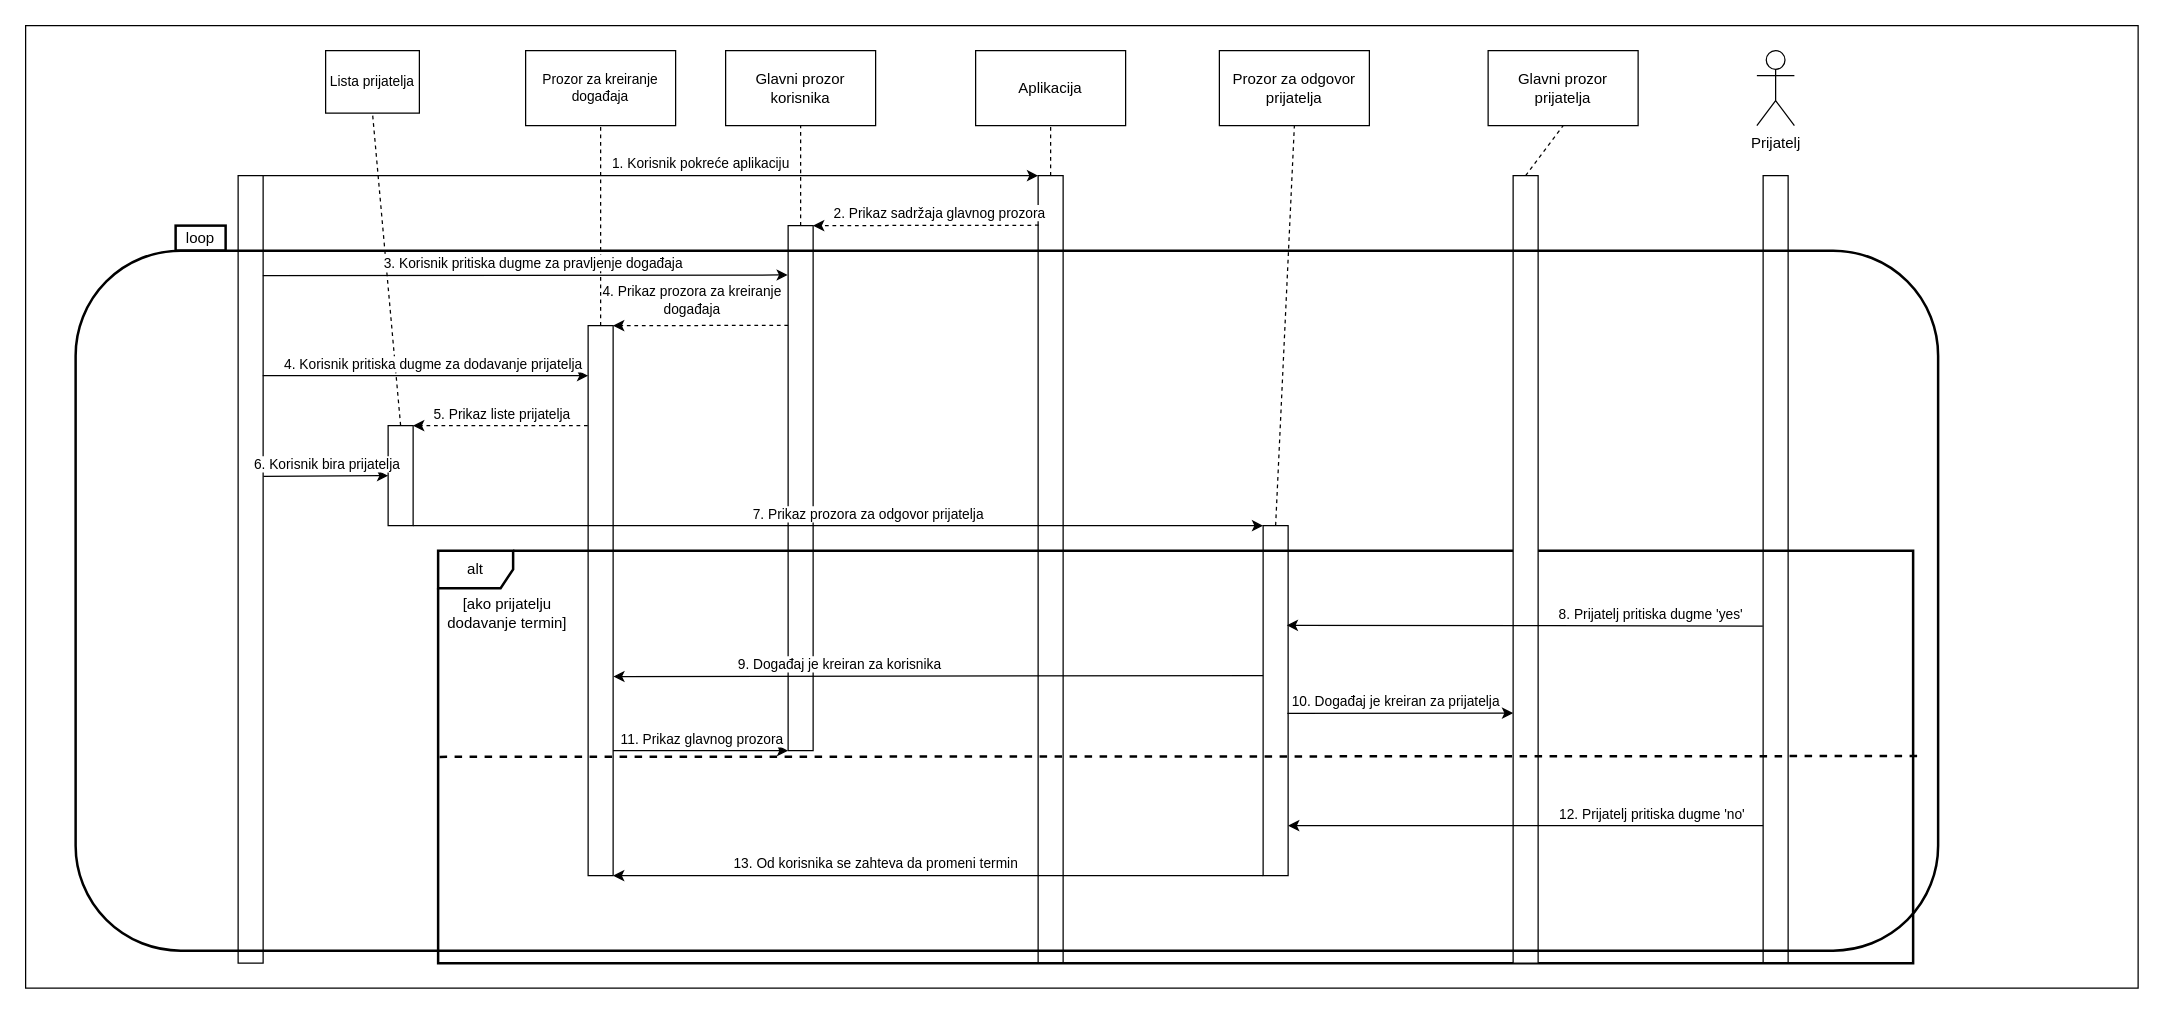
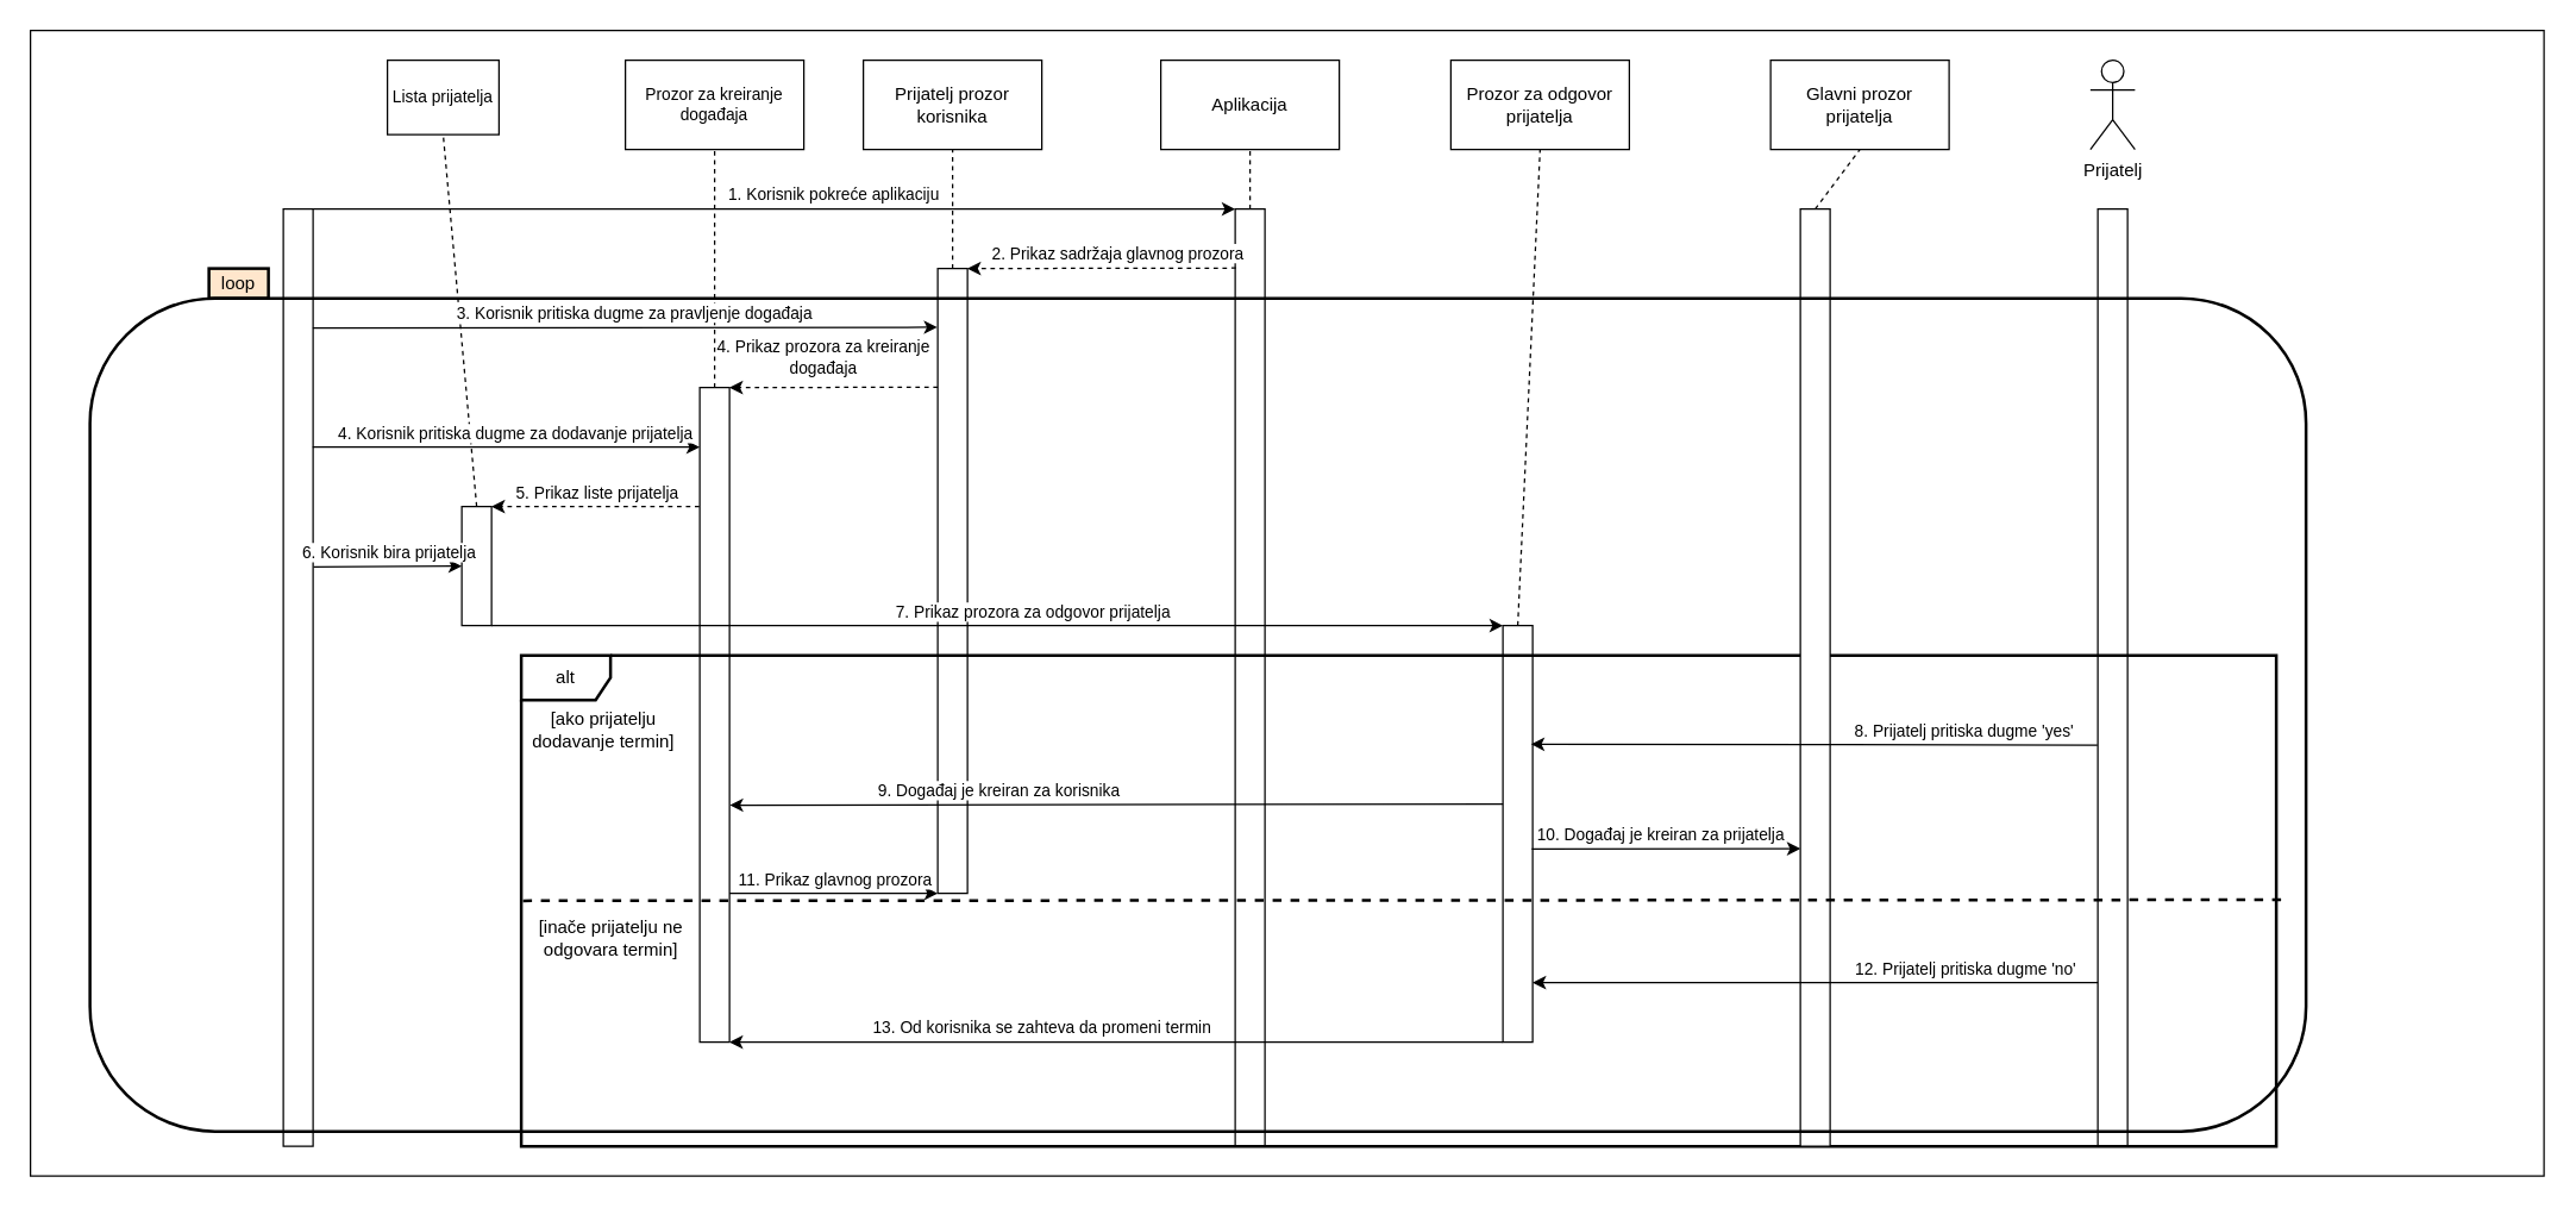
  <mxCell id="0" />
  <mxCell id="1" parent="0" />
  <mxCell id="2" value="" style="rounded=0;whiteSpace=wrap;html=1;fillColor=none;" vertex="1" parent="1"><mxGeometry x="20" width="1690" height="770" as="geometry" y="20" /></mxCell>
  <mxCell id="3" value="" style="rounded=0;whiteSpace=wrap;html=1;" parent="1" vertex="1"><mxGeometry x="190" y="140" width="20" height="630" as="geometry" /></mxCell>
  <mxCell id="4" value="" style="rounded=0;whiteSpace=wrap;html=1;" parent="1" vertex="1"><mxGeometry x="830" y="140" width="20" height="630" as="geometry" /></mxCell>
  <mxCell id="5" value="" style="endArrow=classic;html=1;rounded=0;entryX=0;entryY=0;entryDx=0;entryDy=0;exitX=1;exitY=0;exitDx=0;exitDy=0;" parent="1" source="3" target="4" edge="1"><mxGeometry width="50" height="50" relative="1" as="geometry"><mxPoint x="220" y="160" as="sourcePoint" /><mxPoint x="550" y="410" as="targetPoint" /></mxGeometry></mxCell>
  <mxCell id="6" value="1. Korisnik pokreće aplikaciju" style="edgeLabel;html=1;align=center;verticalAlign=middle;resizable=0;points=[];" parent="5" vertex="1" connectable="0"><mxGeometry x="0.01" y="6" relative="1" as="geometry"><mxPoint x="36" y="-4" as="offset" /></mxGeometry></mxCell>
  <mxCell id="7" value="Aplikacija" style="rounded=0;whiteSpace=wrap;html=1;" parent="1" vertex="1"><mxGeometry x="780" y="40" width="120" height="60" as="geometry" /></mxCell>
  <mxCell id="8" value="" style="endArrow=none;html=1;rounded=0;entryX=0.5;entryY=1;entryDx=0;entryDy=0;dashed=1;" parent="1" source="4" target="7" edge="1"><mxGeometry width="50" height="50" relative="1" as="geometry"><mxPoint x="750" y="200" as="sourcePoint" /><mxPoint x="891" y="112" as="targetPoint" /></mxGeometry></mxCell>
- <mxCell id="9" value="Glavni prozor&lt;br&gt;korisnika" style="rounded=0;whiteSpace=wrap;html=1;" parent="1" vertex="1"><mxGeometry x="580" y="40" width="120" height="60" as="geometry" /></mxCell>
+ <mxCell id="9" value="Prijatelj prozor&lt;br&gt;korisnika" style="rounded=0;whiteSpace=wrap;html=1;" parent="1" vertex="1"><mxGeometry x="580" y="40" width="120" height="60" as="geometry" /></mxCell>
  <mxCell id="10" value="" style="rounded=0;whiteSpace=wrap;html=1;" parent="1" vertex="1"><mxGeometry x="630" y="180" width="20" height="420" as="geometry" /></mxCell>
  <mxCell id="11" value="" style="endArrow=none;dashed=1;html=1;rounded=0;labelBackgroundColor=default;strokeColor=default;align=center;verticalAlign=middle;fontFamily=Helvetica;fontSize=11;fontColor=default;shape=connector;entryX=0.5;entryY=1;entryDx=0;entryDy=0;exitX=0.5;exitY=0;exitDx=0;exitDy=0;" parent="1" source="10" target="9" edge="1"><mxGeometry width="50" height="50" relative="1" as="geometry"><mxPoint x="550" y="430" as="sourcePoint" /><mxPoint x="600" y="380" as="targetPoint" /></mxGeometry></mxCell>
  <mxCell id="12" value="Prozor za kreiranje&lt;br&gt;događaja" style="rounded=0;whiteSpace=wrap;html=1;fontFamily=Helvetica;fontSize=11;fontColor=default;" parent="1" vertex="1"><mxGeometry x="420" y="40" width="120" height="60" as="geometry" /></mxCell>
  <mxCell id="13" value="" style="rounded=0;whiteSpace=wrap;html=1;" parent="1" vertex="1"><mxGeometry x="470" y="260" width="20" height="440" as="geometry" /></mxCell>
  <mxCell id="14" value="" style="endArrow=none;dashed=1;html=1;rounded=0;labelBackgroundColor=default;strokeColor=default;align=center;verticalAlign=middle;fontFamily=Helvetica;fontSize=11;fontColor=default;shape=connector;entryX=0.5;entryY=1;entryDx=0;entryDy=0;exitX=0.5;exitY=0;exitDx=0;exitDy=0;" parent="1" source="13" target="12" edge="1"><mxGeometry width="50" height="50" relative="1" as="geometry"><mxPoint x="550" y="430" as="sourcePoint" /><mxPoint x="600" y="380" as="targetPoint" /></mxGeometry></mxCell>
  <mxCell id="15" value="" style="rounded=0;whiteSpace=wrap;html=1;" parent="1" vertex="1"><mxGeometry x="310" y="340" width="20" height="80" as="geometry" /></mxCell>
  <mxCell id="16" value="Lista prijatelja" style="rounded=0;whiteSpace=wrap;html=1;fontFamily=Helvetica;fontSize=11;fontColor=default;" parent="1" vertex="1"><mxGeometry x="260" y="40" width="75" height="50" as="geometry" /></mxCell>
  <mxCell id="17" value="" style="endArrow=none;dashed=1;html=1;rounded=0;labelBackgroundColor=default;strokeColor=default;align=center;verticalAlign=middle;fontFamily=Helvetica;fontSize=11;fontColor=default;shape=connector;entryX=0.5;entryY=1;entryDx=0;entryDy=0;exitX=0.5;exitY=0;exitDx=0;exitDy=0;" parent="1" source="15" target="16" edge="1"><mxGeometry width="50" height="50" relative="1" as="geometry"><mxPoint x="620" y="500" as="sourcePoint" /><mxPoint x="670" y="450" as="targetPoint" /></mxGeometry></mxCell>
  <mxCell id="18" value="" style="endArrow=classic;html=1;rounded=0;exitX=0.023;exitY=0.063;exitDx=0;exitDy=0;exitPerimeter=0;entryX=1;entryY=0;entryDx=0;entryDy=0;dashed=1;" edge="1" parent="1" source="4" target="10"><mxGeometry width="50" height="50" relative="1" as="geometry"><mxPoint x="560" y="230" as="sourcePoint" /><mxPoint x="670" y="180" as="targetPoint" /></mxGeometry></mxCell>
  <mxCell id="19" value="2. Prikaz sadržaja glavnog prozora" style="edgeLabel;html=1;align=center;verticalAlign=middle;resizable=0;points=[];" vertex="1" connectable="0" parent="18"><mxGeometry x="-0.064" y="-1" relative="1" as="geometry"><mxPoint x="4" y="-9" as="offset" /></mxGeometry></mxCell>
  <mxCell id="20" value="" style="endArrow=classic;html=1;rounded=0;exitX=0.989;exitY=0.127;exitDx=0;exitDy=0;exitPerimeter=0;entryX=-0.015;entryY=0.094;entryDx=0;entryDy=0;entryPerimeter=0;" edge="1" parent="1" source="3" target="10"><mxGeometry width="50" height="50" relative="1" as="geometry"><mxPoint x="570" y="240" as="sourcePoint" /><mxPoint x="620" y="190" as="targetPoint" /></mxGeometry></mxCell>
  <mxCell id="21" value="3. Korisnik pritiska dugme za pravljenje događaja" style="edgeLabel;html=1;align=center;verticalAlign=middle;resizable=0;points=[];" vertex="1" connectable="0" parent="20"><mxGeometry x="0.03" y="-1" relative="1" as="geometry"><mxPoint y="-11" as="offset" /></mxGeometry></mxCell>
  <mxCell id="22" value="" style="endArrow=classic;html=1;rounded=0;exitX=0;exitY=0.19;exitDx=0;exitDy=0;entryX=1;entryY=0;entryDx=0;entryDy=0;dashed=1;exitPerimeter=0;" edge="1" parent="1" source="10" target="13"><mxGeometry width="50" height="50" relative="1" as="geometry"><mxPoint x="410" y="280" as="sourcePoint" /><mxPoint x="460" y="230" as="targetPoint" /></mxGeometry></mxCell>
  <mxCell id="23" value="4. Prikaz prozora za kreiranje&lt;br&gt;događaja" style="edgeLabel;html=1;align=center;verticalAlign=middle;resizable=0;points=[];" vertex="1" connectable="0" parent="22"><mxGeometry x="0.119" relative="1" as="geometry"><mxPoint y="-20" as="offset" /></mxGeometry></mxCell>
  <mxCell id="24" value="" style="endArrow=classic;html=1;rounded=0;exitX=0.985;exitY=0.254;exitDx=0;exitDy=0;exitPerimeter=0;entryX=0.001;entryY=0.091;entryDx=0;entryDy=0;entryPerimeter=0;" edge="1" parent="1" source="3" target="13"><mxGeometry width="50" height="50" relative="1" as="geometry"><mxPoint x="410" y="320" as="sourcePoint" /><mxPoint x="470" y="270" as="targetPoint" /></mxGeometry></mxCell>
  <mxCell id="25" value="4. Korisnik pritiska dugme za dodavanje prijatelja" style="edgeLabel;html=1;align=center;verticalAlign=middle;resizable=0;points=[];" vertex="1" connectable="0" parent="24"><mxGeometry x="0.047" y="-1" relative="1" as="geometry"><mxPoint y="-11" as="offset" /></mxGeometry></mxCell>
  <mxCell id="26" value="" style="endArrow=classic;html=1;rounded=0;exitX=-0.015;exitY=0.182;exitDx=0;exitDy=0;entryX=1;entryY=0;entryDx=0;entryDy=0;dashed=1;exitPerimeter=0;" edge="1" parent="1" source="13" target="15"><mxGeometry width="50" height="50" relative="1" as="geometry"><mxPoint x="350" y="390" as="sourcePoint" /><mxPoint x="400" y="340" as="targetPoint" /></mxGeometry></mxCell>
  <mxCell id="27" value="5. Prikaz liste prijatelja" style="edgeLabel;html=1;align=center;verticalAlign=middle;resizable=0;points=[];" vertex="1" connectable="0" parent="26"><mxGeometry x="0.063" relative="1" as="geometry"><mxPoint x="5" y="-10" as="offset" /></mxGeometry></mxCell>
  <mxCell id="28" value="" style="endArrow=classic;html=1;rounded=0;exitX=1.016;exitY=0.382;exitDx=0;exitDy=0;exitPerimeter=0;entryX=0;entryY=0.5;entryDx=0;entryDy=0;" edge="1" parent="1" source="3" target="15"><mxGeometry width="50" height="50" relative="1" as="geometry"><mxPoint x="360" y="420" as="sourcePoint" /><mxPoint x="410" y="370" as="targetPoint" /></mxGeometry></mxCell>
  <mxCell id="29" value="6. Korisnik bira prijatelja" style="edgeLabel;html=1;align=center;verticalAlign=middle;resizable=0;points=[];" vertex="1" connectable="0" parent="28"><mxGeometry x="-0.105" relative="1" as="geometry"><mxPoint x="5" y="-10" as="offset" /></mxGeometry></mxCell>
  <mxCell id="30" value="Prijatelj" style="shape=umlActor;verticalLabelPosition=bottom;verticalAlign=top;html=1;outlineConnect=0;" vertex="1" parent="1"><mxGeometry x="1405" y="40" width="30" height="60" as="geometry" /></mxCell>
  <mxCell id="31" value="" style="rounded=0;whiteSpace=wrap;html=1;" vertex="1" parent="1"><mxGeometry x="1410" y="140" width="20" height="630" as="geometry" /></mxCell>
  <mxCell id="32" value="" style="endArrow=classic;html=1;rounded=0;exitX=1;exitY=1;exitDx=0;exitDy=0;entryX=0;entryY=0;entryDx=0;entryDy=0;" edge="1" parent="1" source="15" target="35"><mxGeometry width="50" height="50" relative="1" as="geometry"><mxPoint x="640" y="350" as="sourcePoint" /><mxPoint x="690" y="300" as="targetPoint" /><Array as="points" /></mxGeometry></mxCell>
  <mxCell id="33" value="7. Prikaz prozora za odgovor prijatelja" style="edgeLabel;html=1;align=center;verticalAlign=middle;resizable=0;points=[];" vertex="1" connectable="0" parent="32"><mxGeometry x="0.067" y="1" relative="1" as="geometry"><mxPoint y="-9" as="offset" /></mxGeometry></mxCell>
  <mxCell id="34" value="Prozor za odgovor&lt;br&gt;prijatelja" style="rounded=0;whiteSpace=wrap;html=1;" vertex="1" parent="1"><mxGeometry x="975" y="40" width="120" height="60" as="geometry" /></mxCell>
  <mxCell id="35" value="" style="rounded=0;whiteSpace=wrap;html=1;" vertex="1" parent="1"><mxGeometry x="1010" y="420" width="20" height="280" as="geometry" /></mxCell>
  <mxCell id="36" value="" style="endArrow=none;dashed=1;html=1;rounded=0;entryX=0.5;entryY=1;entryDx=0;entryDy=0;exitX=0.5;exitY=0;exitDx=0;exitDy=0;" edge="1" parent="1" source="35" target="34"><mxGeometry width="50" height="50" relative="1" as="geometry"><mxPoint x="920" y="270" as="sourcePoint" /><mxPoint x="970" y="220" as="targetPoint" /></mxGeometry></mxCell>
  <mxCell id="37" value="alt" style="shape=umlFrame;whiteSpace=wrap;html=1;pointerEvents=0;strokeWidth=2;" vertex="1" parent="1"><mxGeometry x="350" y="440" width="1180" height="330" as="geometry" /></mxCell>
  <mxCell id="38" value="" style="rounded=0;whiteSpace=wrap;html=1;" vertex="1" parent="1"><mxGeometry x="1210" y="140" width="20" height="630" as="geometry" /></mxCell>
  <mxCell id="39" value="" style="endArrow=classic;html=1;rounded=0;exitX=-0.013;exitY=0.572;exitDx=0;exitDy=0;exitPerimeter=0;entryX=0.947;entryY=0.285;entryDx=0;entryDy=0;entryPerimeter=0;" edge="1" parent="1" source="31" target="35"><mxGeometry width="50" height="50" relative="1" as="geometry"><mxPoint x="990" y="490" as="sourcePoint" /><mxPoint x="1040" y="440" as="targetPoint" /><Array as="points"><mxPoint x="1240" y="500" /></Array></mxGeometry></mxCell>
  <mxCell id="40" value="8. Prijatelj pritiska dugme 'yes'" style="edgeLabel;html=1;align=center;verticalAlign=middle;resizable=0;points=[];" vertex="1" connectable="0" parent="39"><mxGeometry x="-0.285" relative="1" as="geometry"><mxPoint x="46" y="-10" as="offset" /></mxGeometry></mxCell>
  <mxCell id="41" value="[ako prijatelju&lt;br&gt;dodavanje termin]" style="text;html=1;align=center;verticalAlign=middle;resizable=0;points=[];autosize=1;strokeColor=none;fillColor=none;" vertex="1" parent="1"><mxGeometry x="350" y="470" width="110" height="40" as="geometry" /></mxCell>
  <mxCell id="42" value="" style="endArrow=none;dashed=1;html=1;rounded=0;exitX=0.001;exitY=0.5;exitDx=0;exitDy=0;exitPerimeter=0;entryX=1.004;entryY=0.498;entryDx=0;entryDy=0;entryPerimeter=0;strokeWidth=2;" edge="1" parent="1" source="37" target="37"><mxGeometry width="50" height="50" relative="1" as="geometry"><mxPoint x="940" y="560" as="sourcePoint" /><mxPoint x="990" y="510" as="targetPoint" /></mxGeometry></mxCell>
  <mxCell id="43" value="Glavni prozor&lt;br&gt;prijatelja" style="rounded=0;whiteSpace=wrap;html=1;" vertex="1" parent="1"><mxGeometry x="1190" y="40" width="120" height="60" as="geometry" /></mxCell>
  <mxCell id="44" value="" style="endArrow=classic;html=1;rounded=0;entryX=1.01;entryY=0.638;entryDx=0;entryDy=0;entryPerimeter=0;" edge="1" parent="1" target="13"><mxGeometry width="50" height="50" relative="1" as="geometry"><mxPoint x="1010" y="540" as="sourcePoint" /><mxPoint x="1210" y="420" as="targetPoint" /></mxGeometry></mxCell>
  <mxCell id="45" value="9. Događaj je kreiran za korisnika" style="edgeLabel;html=1;align=center;verticalAlign=middle;resizable=0;points=[];" vertex="1" connectable="0" parent="44"><mxGeometry x="0.304" y="-3" relative="1" as="geometry"><mxPoint y="-7" as="offset" /></mxGeometry></mxCell>
  <mxCell id="46" value="" style="endArrow=classic;html=1;rounded=0;exitX=1;exitY=0.5;exitDx=0;exitDy=0;entryX=-0.016;entryY=0.698;entryDx=0;entryDy=0;entryPerimeter=0;" edge="1" parent="1"><mxGeometry width="50" height="50" relative="1" as="geometry"><mxPoint x="1029.38" y="570.26" as="sourcePoint" /><mxPoint x="1210" y="570" as="targetPoint" /></mxGeometry></mxCell>
  <mxCell id="47" value="10. Događaj je kreiran za prijatelja" style="edgeLabel;html=1;align=center;verticalAlign=middle;resizable=0;points=[];" vertex="1" connectable="0" parent="46"><mxGeometry x="-0.516" y="2" relative="1" as="geometry"><mxPoint x="42" y="-8" as="offset" /></mxGeometry></mxCell>
  <mxCell id="48" value="" style="endArrow=none;dashed=1;html=1;rounded=0;entryX=0.5;entryY=1;entryDx=0;entryDy=0;exitX=0.5;exitY=0;exitDx=0;exitDy=0;" edge="1" parent="1" source="38" target="43"><mxGeometry width="50" height="50" relative="1" as="geometry"><mxPoint x="1220" y="290" as="sourcePoint" /><mxPoint x="1270" y="240" as="targetPoint" /></mxGeometry></mxCell>
  <mxCell id="49" value="" style="endArrow=classic;html=1;rounded=0;entryX=0;entryY=1;entryDx=0;entryDy=0;" edge="1" parent="1"><mxGeometry width="50" height="50" relative="1" as="geometry"><mxPoint x="490" y="600" as="sourcePoint" /><mxPoint x="630" y="600" as="targetPoint" /></mxGeometry></mxCell>
  <mxCell id="50" value="11. Prikaz glavnog prozora" style="edgeLabel;html=1;align=center;verticalAlign=middle;resizable=0;points=[];" vertex="1" connectable="0" parent="49"><mxGeometry x="-0.306" y="2" relative="1" as="geometry"><mxPoint x="21" y="-8" as="offset" /></mxGeometry></mxCell>
+ <mxCell id="51" value="[inače prijatelju ne&lt;br&gt;odgovara termin]" style="text;html=1;align=center;verticalAlign=middle;resizable=0;points=[];autosize=1;strokeColor=none;fillColor=none;" vertex="1" parent="1"><mxGeometry x="350" y="610" width="120" height="40" as="geometry" /></mxCell>
  <mxCell id="52" value="" style="endArrow=classic;html=1;rounded=0;exitX=-0.013;exitY=0.572;exitDx=0;exitDy=0;exitPerimeter=0;entryX=1;entryY=0.25;entryDx=0;entryDy=0;" edge="1" parent="1"><mxGeometry width="50" height="50" relative="1" as="geometry"><mxPoint x="1410" y="660" as="sourcePoint" /><mxPoint x="1030" y="660" as="targetPoint" /><Array as="points"><mxPoint x="1240" y="660" /></Array></mxGeometry></mxCell>
  <mxCell id="53" value="12. Prijatelj pritiska dugme 'no'" style="edgeLabel;html=1;align=center;verticalAlign=middle;resizable=0;points=[];" vertex="1" connectable="0" parent="52"><mxGeometry x="-0.285" relative="1" as="geometry"><mxPoint x="46" y="-10" as="offset" /></mxGeometry></mxCell>
  <mxCell id="54" value="" style="endArrow=classic;html=1;rounded=0;entryX=1;entryY=1;entryDx=0;entryDy=0;exitX=0;exitY=1;exitDx=0;exitDy=0;" edge="1" parent="1" source="35" target="13"><mxGeometry width="50" height="50" relative="1" as="geometry"><mxPoint x="1010" y="700" as="sourcePoint" /><mxPoint x="820" y="590" as="targetPoint" /></mxGeometry></mxCell>
  <mxCell id="55" value="13. Od korisnika se zahteva da promeni termin" style="edgeLabel;html=1;align=center;verticalAlign=middle;resizable=0;points=[];" vertex="1" connectable="0" parent="54"><mxGeometry x="0.122" y="-3" relative="1" as="geometry"><mxPoint x="-19" y="-7" as="offset" /></mxGeometry></mxCell>
- <mxCell id="56" value="loop" style="rounded=0;whiteSpace=wrap;html=1;strokeWidth=2;" vertex="1" parent="1"><mxGeometry x="140" y="180" width="40" height="20" as="geometry" /></mxCell>
+ <mxCell id="56" value="loop" style="rounded=0;whiteSpace=wrap;html=1;strokeWidth=2;fillColor=#ffe6cc;" vertex="1" parent="1"><mxGeometry x="140" y="180" width="40" height="20" as="geometry" /></mxCell>
  <mxCell id="57" value="" style="rounded=1;whiteSpace=wrap;html=1;fillColor=none;strokeWidth=2;" vertex="1" parent="1"><mxGeometry x="60" y="200" width="1490" height="560" as="geometry" /></mxCell>
